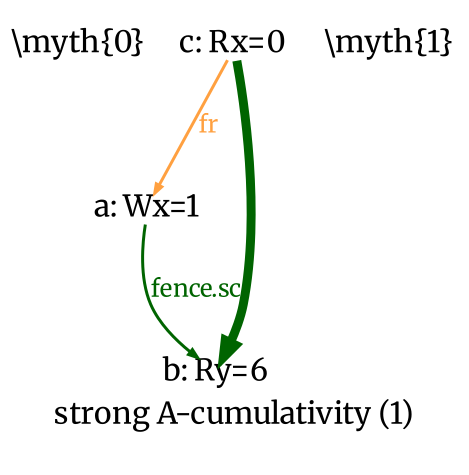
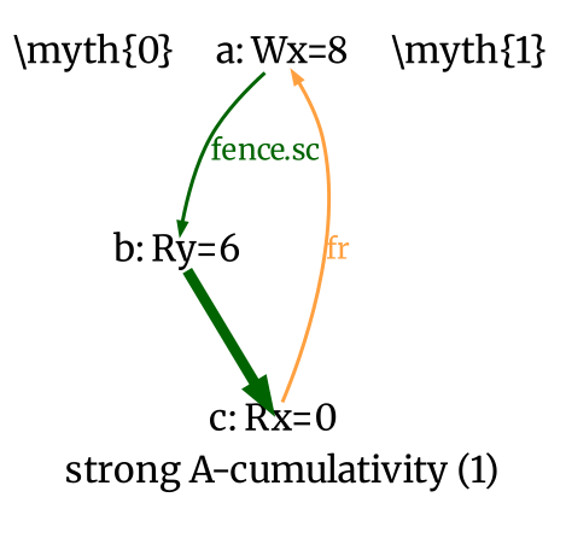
  digraph {
    fontname=Merriweather
    fontsize=10
    label="strong A-cumulativity (1)"
    splines=spline
    node [fixedsize=true fontname=Merriweather fontsize=10 shape=none]
    edge [arrowsize=0.300000 color=darkgreen fontcolor=darkgreen fontname=Merriweather fontsize=8]
    n1 [height=0.091875 label="\\myth{0}" width=0.455000]
-   n2 [height=0.138889 label="a: Wx=1" width=0.486111]
+   n2 [height=0.138889 label="a: Wx=8" width=0.486111]
    n3 [height=0.138889 label="b: Ry=6" width=0.486111]
    n4 [height=0.091875 label="\\myth{1}" width=0.455000]
    n5 [height=0.138889 label="c: Rx=0" width=0.486111]
    n2 -> n3 [label="fence.sc"]
    n5 -> n2 [color="#ffa040" fontcolor="#ffa040" label=fr]
-   n5 -> n3 [arrowsize=0.55 penwidth=3]
+   n3 -> n5 [arrowsize=0.55 penwidth=3]
  }
